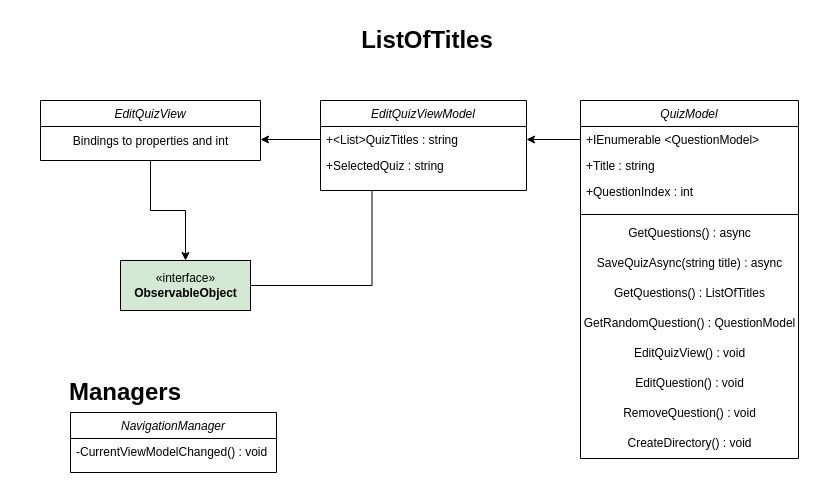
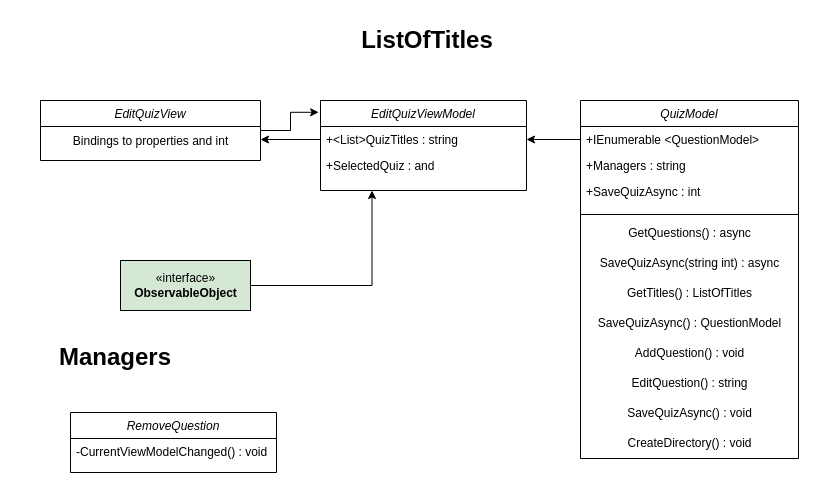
  <mxCell id="0" />
  <mxCell id="1" parent="0" />
  <mxCell id="2" value="&lt;h1&gt;ListOfTitles&lt;/h1&gt;" style="text;html=1;strokeColor=none;fillColor=none;spacing=5;spacingTop=-20;whiteSpace=wrap;overflow=hidden;rounded=0;align=center;" vertex="1" parent="1"><mxGeometry x="322" y="20" width="210" height="40" as="geometry" /></mxCell>
  <mxCell id="3" value="EditQuizViewModel" style="swimlane;fontStyle=2;align=center;verticalAlign=top;childLayout=stackLayout;horizontal=1;startSize=26;horizontalStack=0;resizeParent=1;resizeLast=0;collapsible=1;marginBottom=0;rounded=0;shadow=0;strokeWidth=1;" vertex="1" parent="1"><mxGeometry x="320" y="100" width="206" height="90" as="geometry"><mxRectangle x="230" y="140" width="160" height="26" as="alternateBounds" /></mxGeometry></mxCell>
  <mxCell id="4" value="+&lt;List&gt;QuizTitles : string" style="text;align=left;verticalAlign=top;spacingLeft=4;spacingRight=4;overflow=hidden;rotatable=0;points=[[0,0.5],[1,0.5]];portConstraint=eastwest;" vertex="1" parent="3"><mxGeometry y="26" width="206" height="26" as="geometry" /></mxCell>
- <mxCell id="5" value="+SelectedQuiz : string" style="text;align=left;verticalAlign=top;spacingLeft=4;spacingRight=4;overflow=hidden;rotatable=0;points=[[0,0.5],[1,0.5]];portConstraint=eastwest;rounded=0;shadow=0;html=0;" vertex="1" parent="3"><mxGeometry y="52" width="206" height="26" as="geometry" /></mxCell>
- <mxCell id="6" style="edgeStyle=orthogonalEdgeStyle;rounded=0;orthogonalLoop=1;jettySize=auto;html=1;" edge="1" parent="1" source="7" target="25"><mxGeometry relative="1" as="geometry" /></mxCell>
+ <mxCell id="5" value="+SelectedQuiz : and" style="text;align=left;verticalAlign=top;spacingLeft=4;spacingRight=4;overflow=hidden;rotatable=0;points=[[0,0.5],[1,0.5]];portConstraint=eastwest;rounded=0;shadow=0;html=0;" vertex="1" parent="3"><mxGeometry y="52" width="206" height="26" as="geometry" /></mxCell>
+ <mxCell id="6" style="edgeStyle=orthogonalEdgeStyle;rounded=0;orthogonalLoop=1;jettySize=auto;html=1;entryX=-0.009;entryY=0.131;entryDx=0;entryDy=0;entryPerimeter=0;" edge="1" parent="1" source="7" target="3"><mxGeometry relative="1" as="geometry" /></mxCell>
  <mxCell id="7" value="EditQuizView" style="swimlane;fontStyle=2;align=center;verticalAlign=top;childLayout=stackLayout;horizontal=1;startSize=26;horizontalStack=0;resizeParent=1;resizeLast=0;collapsible=1;marginBottom=0;rounded=0;shadow=0;strokeWidth=1;" vertex="1" parent="1"><mxGeometry x="40" y="100" width="220" height="60" as="geometry"><mxRectangle x="230" y="140" width="160" height="26" as="alternateBounds" /></mxGeometry></mxCell>
  <mxCell id="8" value="Bindings to properties and int" style="text;html=1;align=center;verticalAlign=middle;resizable=0;points=[];autosize=1;strokeColor=none;fillColor=none;" vertex="1" parent="7"><mxGeometry y="26" width="220" height="30" as="geometry" /></mxCell>
  <mxCell id="9" style="edgeStyle=orthogonalEdgeStyle;rounded=0;orthogonalLoop=1;jettySize=auto;html=1;entryX=1;entryY=0.5;entryDx=0;entryDy=0;" edge="1" parent="1" source="4"><mxGeometry relative="1" as="geometry"><mxPoint x="260" y="139" as="targetPoint" /></mxGeometry></mxCell>
  <mxCell id="10" value="QuizModel" style="swimlane;fontStyle=2;align=center;verticalAlign=top;childLayout=stackLayout;horizontal=1;startSize=26;horizontalStack=0;resizeParent=1;resizeLast=0;collapsible=1;marginBottom=0;rounded=0;shadow=0;strokeWidth=1;" vertex="1" parent="1"><mxGeometry x="580" y="100" width="218" height="358" as="geometry"><mxRectangle x="230" y="140" width="160" height="26" as="alternateBounds" /></mxGeometry></mxCell>
  <mxCell id="11" value="+IEnumerable &lt;QuestionModel&gt;" style="text;align=left;verticalAlign=top;spacingLeft=4;spacingRight=4;overflow=hidden;rotatable=0;points=[[0,0.5],[1,0.5]];portConstraint=eastwest;" vertex="1" parent="10"><mxGeometry y="26" width="218" height="26" as="geometry" /></mxCell>
- <mxCell id="12" value="+Title : string" style="text;align=left;verticalAlign=top;spacingLeft=4;spacingRight=4;overflow=hidden;rotatable=0;points=[[0,0.5],[1,0.5]];portConstraint=eastwest;rounded=0;shadow=0;html=0;" vertex="1" parent="10"><mxGeometry y="52" width="218" height="26" as="geometry" /></mxCell>
- <mxCell id="13" value="+QuestionIndex : int" style="text;align=left;verticalAlign=top;spacingLeft=4;spacingRight=4;overflow=hidden;rotatable=0;points=[[0,0.5],[1,0.5]];portConstraint=eastwest;rounded=0;shadow=0;html=0;" vertex="1" parent="10"><mxGeometry y="78" width="218" height="32" as="geometry" /></mxCell>
+ <mxCell id="12" value="+Managers : string" style="text;align=left;verticalAlign=top;spacingLeft=4;spacingRight=4;overflow=hidden;rotatable=0;points=[[0,0.5],[1,0.5]];portConstraint=eastwest;rounded=0;shadow=0;html=0;" vertex="1" parent="10"><mxGeometry y="52" width="218" height="26" as="geometry" /></mxCell>
+ <mxCell id="13" value="+SaveQuizAsync : int" style="text;align=left;verticalAlign=top;spacingLeft=4;spacingRight=4;overflow=hidden;rotatable=0;points=[[0,0.5],[1,0.5]];portConstraint=eastwest;rounded=0;shadow=0;html=0;" vertex="1" parent="10"><mxGeometry y="78" width="218" height="32" as="geometry" /></mxCell>
  <mxCell id="14" value="" style="line;strokeWidth=1;fillColor=none;align=left;verticalAlign=middle;spacingTop=-1;spacingLeft=3;spacingRight=3;rotatable=0;labelPosition=right;points=[];portConstraint=eastwest;strokeColor=inherit;" vertex="1" parent="10"><mxGeometry y="110" width="218" height="8" as="geometry" /></mxCell>
  <mxCell id="15" value="GetQuestions() : async" style="text;html=1;align=center;verticalAlign=middle;resizable=0;points=[];autosize=1;strokeColor=none;fillColor=none;" vertex="1" parent="10"><mxGeometry y="118" width="218" height="30" as="geometry" /></mxCell>
- <mxCell id="16" value="SaveQuizAsync(string title) : async" style="text;html=1;align=center;verticalAlign=middle;resizable=0;points=[];autosize=1;strokeColor=none;fillColor=none;" vertex="1" parent="10"><mxGeometry y="148" width="218" height="30" as="geometry" /></mxCell>
- <mxCell id="17" value="GetQuestions() : ListOfTitles" style="text;html=1;align=center;verticalAlign=middle;resizable=0;points=[];autosize=1;strokeColor=none;fillColor=none;" vertex="1" parent="10"><mxGeometry y="178" width="218" height="30" as="geometry" /></mxCell>
- <mxCell id="18" value="GetRandomQuestion() : QuestionModel" style="text;html=1;align=center;verticalAlign=middle;resizable=0;points=[];autosize=1;strokeColor=none;fillColor=none;" vertex="1" parent="10"><mxGeometry y="208" width="218" height="30" as="geometry" /></mxCell>
- <mxCell id="19" value="EditQuizView() : void" style="text;html=1;align=center;verticalAlign=middle;resizable=0;points=[];autosize=1;strokeColor=none;fillColor=none;" vertex="1" parent="10"><mxGeometry y="238" width="218" height="30" as="geometry" /></mxCell>
- <mxCell id="20" value="EditQuestion()&amp;nbsp;: void" style="text;html=1;align=center;verticalAlign=middle;resizable=0;points=[];autosize=1;strokeColor=none;fillColor=none;" vertex="1" parent="10"><mxGeometry y="268" width="218" height="30" as="geometry" /></mxCell>
- <mxCell id="21" value="RemoveQuestion()&amp;nbsp;: void" style="text;html=1;align=center;verticalAlign=middle;resizable=0;points=[];autosize=1;strokeColor=none;fillColor=none;" vertex="1" parent="10"><mxGeometry y="298" width="218" height="30" as="geometry" /></mxCell>
+ <mxCell id="16" value="SaveQuizAsync(string int) : async" style="text;html=1;align=center;verticalAlign=middle;resizable=0;points=[];autosize=1;strokeColor=none;fillColor=none;" vertex="1" parent="10"><mxGeometry y="148" width="218" height="30" as="geometry" /></mxCell>
+ <mxCell id="17" value="GetTitles() : ListOfTitles" style="text;html=1;align=center;verticalAlign=middle;resizable=0;points=[];autosize=1;strokeColor=none;fillColor=none;" vertex="1" parent="10"><mxGeometry y="178" width="218" height="30" as="geometry" /></mxCell>
+ <mxCell id="18" value="SaveQuizAsync() : QuestionModel" style="text;html=1;align=center;verticalAlign=middle;resizable=0;points=[];autosize=1;strokeColor=none;fillColor=none;" vertex="1" parent="10"><mxGeometry y="208" width="218" height="30" as="geometry" /></mxCell>
+ <mxCell id="19" value="AddQuestion() : void" style="text;html=1;align=center;verticalAlign=middle;resizable=0;points=[];autosize=1;strokeColor=none;fillColor=none;" vertex="1" parent="10"><mxGeometry y="238" width="218" height="30" as="geometry" /></mxCell>
+ <mxCell id="20" value="EditQuestion()&amp;nbsp;: string" style="text;html=1;align=center;verticalAlign=middle;resizable=0;points=[];autosize=1;strokeColor=none;fillColor=none;" vertex="1" parent="10"><mxGeometry y="268" width="218" height="30" as="geometry" /></mxCell>
+ <mxCell id="21" value="SaveQuizAsync()&amp;nbsp;: void" style="text;html=1;align=center;verticalAlign=middle;resizable=0;points=[];autosize=1;strokeColor=none;fillColor=none;" vertex="1" parent="10"><mxGeometry y="298" width="218" height="30" as="geometry" /></mxCell>
  <mxCell id="22" value="CreateDirectory()&amp;nbsp;: void" style="text;html=1;align=center;verticalAlign=middle;resizable=0;points=[];autosize=1;strokeColor=none;fillColor=none;" vertex="1" parent="10"><mxGeometry y="328" width="218" height="30" as="geometry" /></mxCell>
  <mxCell id="23" style="edgeStyle=orthogonalEdgeStyle;rounded=0;orthogonalLoop=1;jettySize=auto;html=1;entryX=1;entryY=0.5;entryDx=0;entryDy=0;" edge="1" parent="1" source="11" target="4"><mxGeometry relative="1" as="geometry" /></mxCell>
- <mxCell id="24" style="edgeStyle=orthogonalEdgeStyle;rounded=0;orthogonalLoop=1;jettySize=auto;html=1;entryX=0.25;entryY=1;entryDx=0;entryDy=0;endArrow=none;" edge="1" parent="1" source="25" target="3"><mxGeometry relative="1" as="geometry" /></mxCell>
+ <mxCell id="24" style="edgeStyle=orthogonalEdgeStyle;rounded=0;orthogonalLoop=1;jettySize=auto;html=1;entryX=0.25;entryY=1;entryDx=0;entryDy=0;" edge="1" parent="1" source="25" target="3"><mxGeometry relative="1" as="geometry" /></mxCell>
  <mxCell id="25" value="«interface»&lt;br&gt;&lt;b&gt;ObservableObject&lt;/b&gt;" style="html=1;fillColor=#d5e8d4;" vertex="1" parent="1"><mxGeometry x="120" y="260" width="130" height="50" as="geometry" /></mxCell>
- <mxCell id="26" value="&lt;h1&gt;Managers&lt;/h1&gt;" style="text;html=1;strokeColor=none;fillColor=none;spacing=5;spacingTop=-20;whiteSpace=wrap;overflow=hidden;rounded=0;align=center;" vertex="1" parent="1"><mxGeometry x="20" y="372" width="210" height="40" as="geometry" /></mxCell>
- <mxCell id="27" value="NavigationManager" style="swimlane;fontStyle=2;align=center;verticalAlign=top;childLayout=stackLayout;horizontal=1;startSize=26;horizontalStack=0;resizeParent=1;resizeLast=0;collapsible=1;marginBottom=0;rounded=0;shadow=0;strokeWidth=1;" vertex="1" parent="1"><mxGeometry x="70" y="412" width="206" height="60" as="geometry"><mxRectangle x="230" y="140" width="160" height="26" as="alternateBounds" /></mxGeometry></mxCell>
+ <mxCell id="26" value="&lt;h1&gt;Managers&lt;/h1&gt;" style="text;html=1;strokeColor=none;fillColor=none;spacing=5;spacingTop=-20;whiteSpace=wrap;overflow=hidden;rounded=0;align=center;" vertex="1" parent="1"><mxGeometry x="10" y="337" width="210" height="40" as="geometry" /></mxCell>
+ <mxCell id="27" value="RemoveQuestion" style="swimlane;fontStyle=2;align=center;verticalAlign=top;childLayout=stackLayout;horizontal=1;startSize=26;horizontalStack=0;resizeParent=1;resizeLast=0;collapsible=1;marginBottom=0;rounded=0;shadow=0;strokeWidth=1;" vertex="1" parent="1"><mxGeometry x="70" y="412" width="206" height="60" as="geometry"><mxRectangle x="230" y="140" width="160" height="26" as="alternateBounds" /></mxGeometry></mxCell>
  <mxCell id="28" value="-CurrentViewModelChanged() : void" style="text;align=left;verticalAlign=top;spacingLeft=4;spacingRight=4;overflow=hidden;rotatable=0;points=[[0,0.5],[1,0.5]];portConstraint=eastwest;" vertex="1" parent="27"><mxGeometry y="26" width="206" height="26" as="geometry" /></mxCell>
